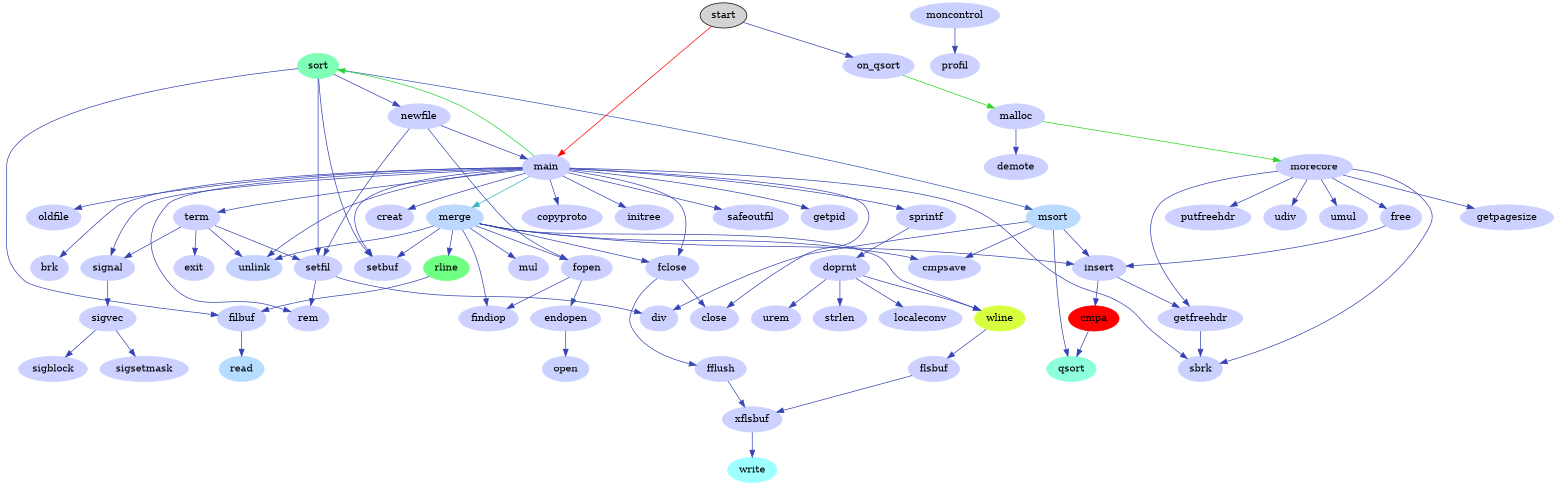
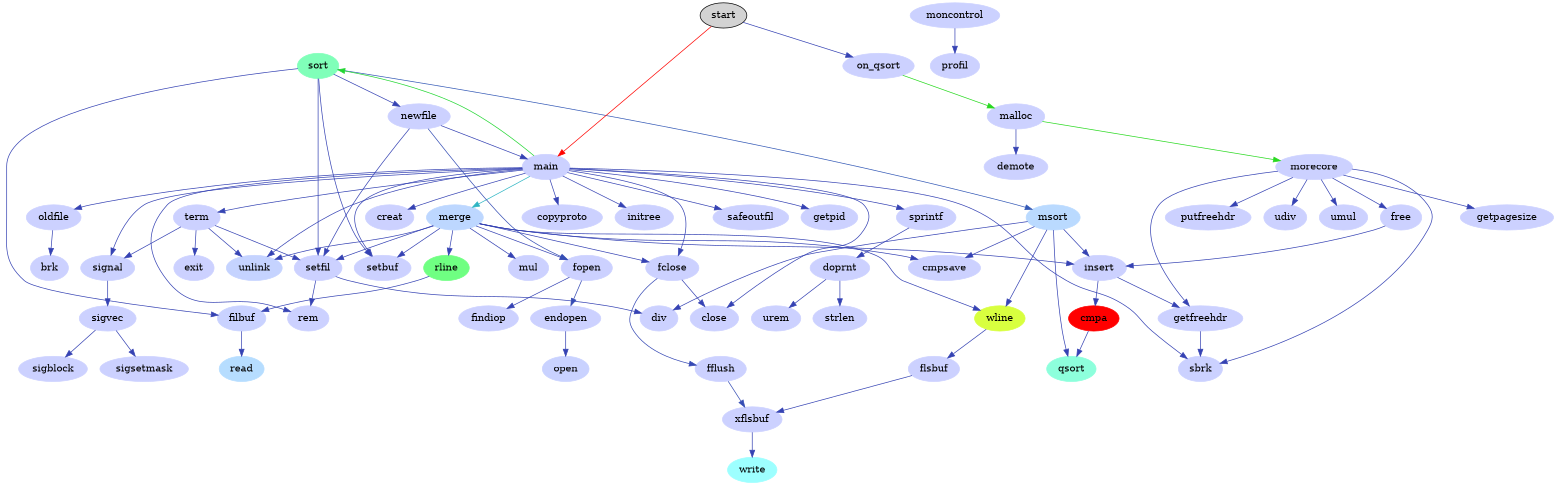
  digraph {
    node [color="0.650 0.200 1.000" style=filled]
    edge [color="0.650 0.700 0.700"]
    sort [color="0.408 0.498 1.000"]
    main
    merge [color="0.603 0.258 1.000"]
    term
    signal [color="0.647 0.204 1.000"]
    sbrk [color="0.647 0.204 1.000"]
    unlink [color="0.628 0.227 1.000"]
    fclose
    close
    brk
    setbuf
    copyproto
    initree
    safeoutfil
    getpid
    sprintf
    creat
    rem
    oldfile
    start [color=""]
    n21 [label=on_qsort]
    malloc
    newfile
    msort [color="0.590 0.273 1.000"]
    filbuf [color="0.641 0.212 1.000"]
    setfil
    insert
    wline [color="0.201 0.753 1.000"]
    cmpsave
    rline [color="0.355 0.563 1.000"]
    fopen
    mul
    exit
    sigvec
    fflush
    doprnt
    morecore
    demote
    qsort [color="0.449 0.447 1.000"]
    div
    read [color="0.578 0.289 1.000"]
    cmpa [color="0.000 1.000 1.000"]
    getfreehdr
    flsbuf
    endopen
    findiop
    sigblock
    sigsetmask
    xflsbuf
    urem
    strlen
-   localeconv
    open [color="0.641 0.212 1.000"]
    write [color="0.499 0.386 1.000"]
    free
    getpagesize
    putfreehdr
    udiv
    umul
    moncontrol [color="0.647 0.204 1.000"]
    profil
    sort -> setbuf
    sort -> newfile
    sort -> msort [color="0.619 0.714 0.714"]
    sort -> filbuf
    sort -> setfil
    main -> sort [color="0.348 0.839 0.839"]
    main -> merge [color="0.515 0.762 0.762"]
    main -> term [color="0.647 0.702 0.702"]
    main -> signal
    main -> sbrk
    main -> unlink
    main -> fclose
    main -> close
-   main -> brk
+   oldfile -> brk
    main -> setbuf
    main -> copyproto
    main -> initree
    main -> safeoutfil
    main -> getpid
    main -> sprintf
    main -> creat
    main -> rem
    main -> oldfile
    merge -> unlink
    merge -> fclose
    merge -> setbuf
-   merge -> findiop
+   merge -> setfil
    merge -> insert
    merge -> wline
    merge -> cmpsave
    merge -> rline
    merge -> fopen
    merge -> mul
    term -> signal
    term -> unlink
    term -> setfil
    term -> exit
    signal -> sigvec
    fclose -> close
    fclose -> fflush [color="0.642 0.704 0.704"]
    sprintf -> doprnt
    start -> main [color="0.002 0.999 0.999"]
    start -> n21 [color="0.649 0.701 0.701"]
    n21 -> malloc [color="0.325 0.850 0.850"]
    malloc -> morecore [color="0.325 0.850 0.850"]
    malloc -> demote
    newfile -> main
    newfile -> setfil
    newfile -> fopen [color="0.634 0.707 0.707"]
    msort -> insert
-   doprnt -> wline
+   msort -> wline
    msort -> cmpsave
    msort -> qsort
    msort -> div
    filbuf -> read
    setfil -> rem
    setfil -> div
    insert -> cmpa
    insert -> getfreehdr
    wline -> flsbuf [color="0.649 0.700 0.700"]
    rline -> filbuf [color="0.649 0.700 0.700"]
    fopen -> endopen [color="0.639 0.705 0.705"]
    fopen -> findiop
    sigvec -> sigblock
    sigvec -> sigsetmask
    fflush -> xflsbuf [color="0.635 0.707 0.707"]
    doprnt -> urem
    doprnt -> strlen
-   doprnt -> localeconv
    morecore -> sbrk
    morecore -> getfreehdr
    morecore -> free
    morecore -> getpagesize
    morecore -> putfreehdr
    morecore -> udiv
    morecore -> umul
    cmpa -> qsort
    getfreehdr -> sbrk
    flsbuf -> xflsbuf [color="0.649 0.700 0.700"]
    endopen -> open
    xflsbuf -> write
    free -> insert
    moncontrol -> profil
  }
